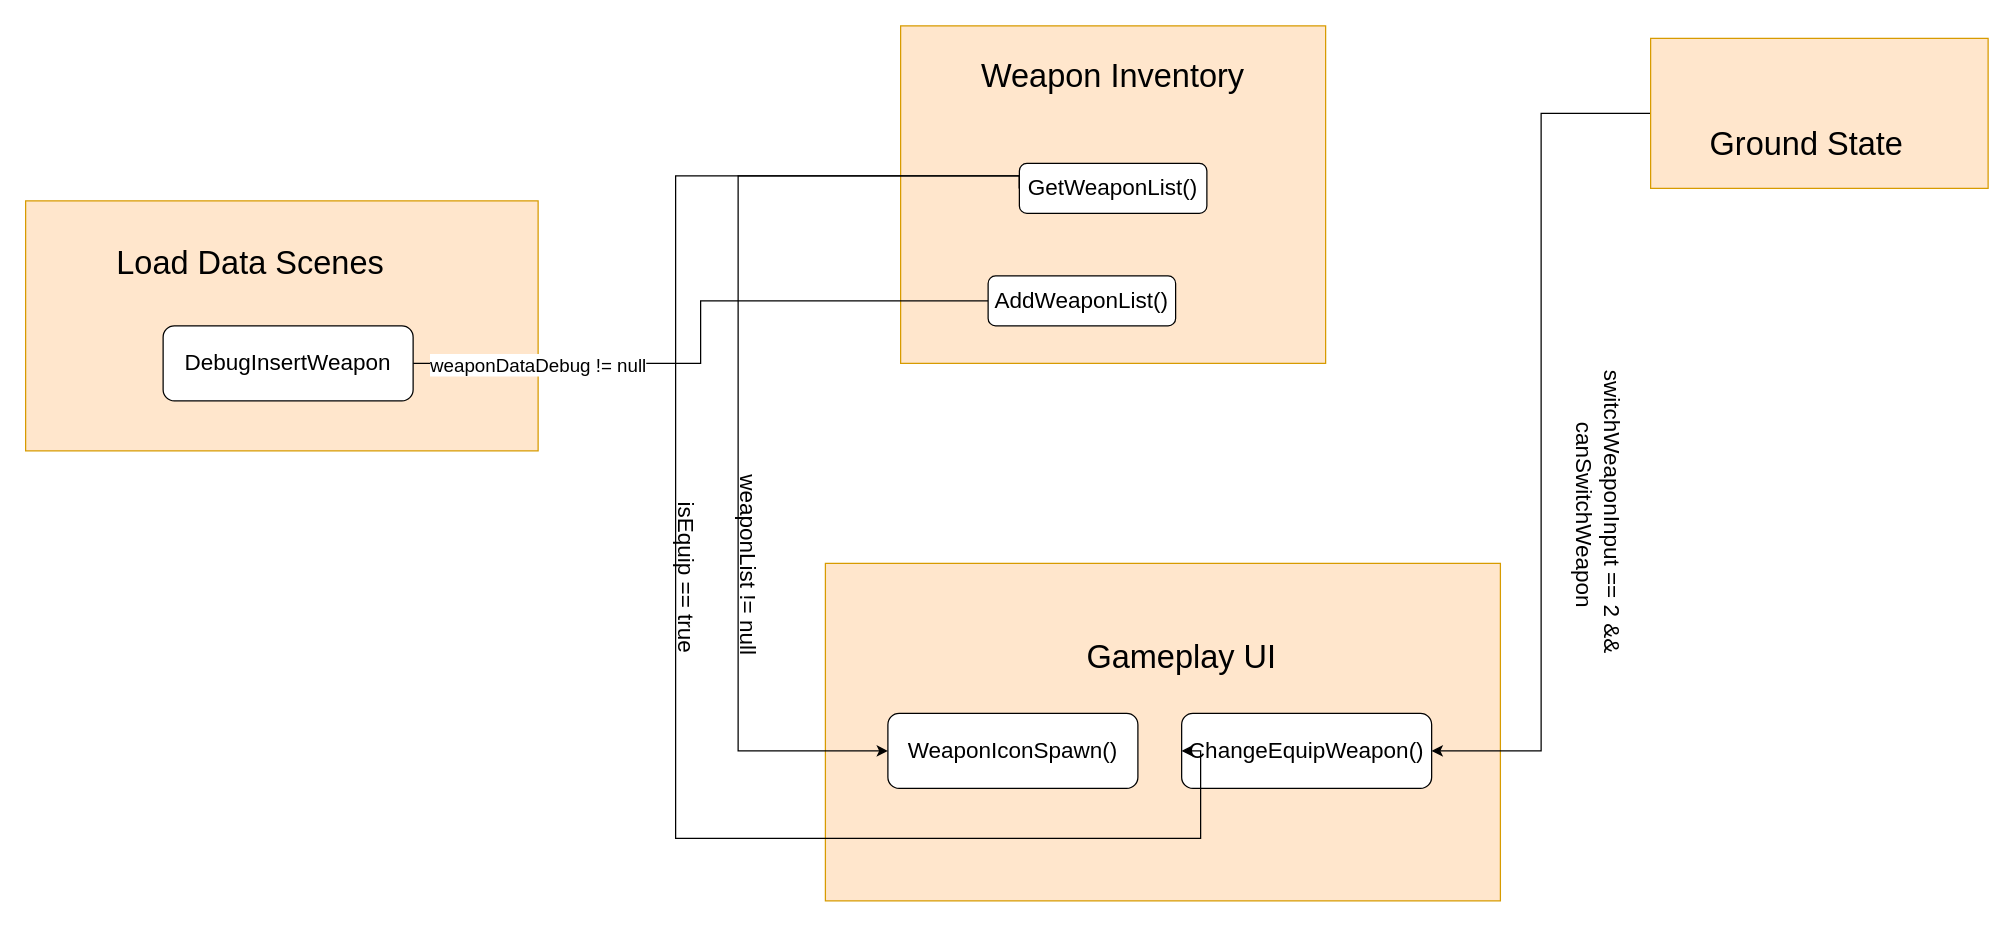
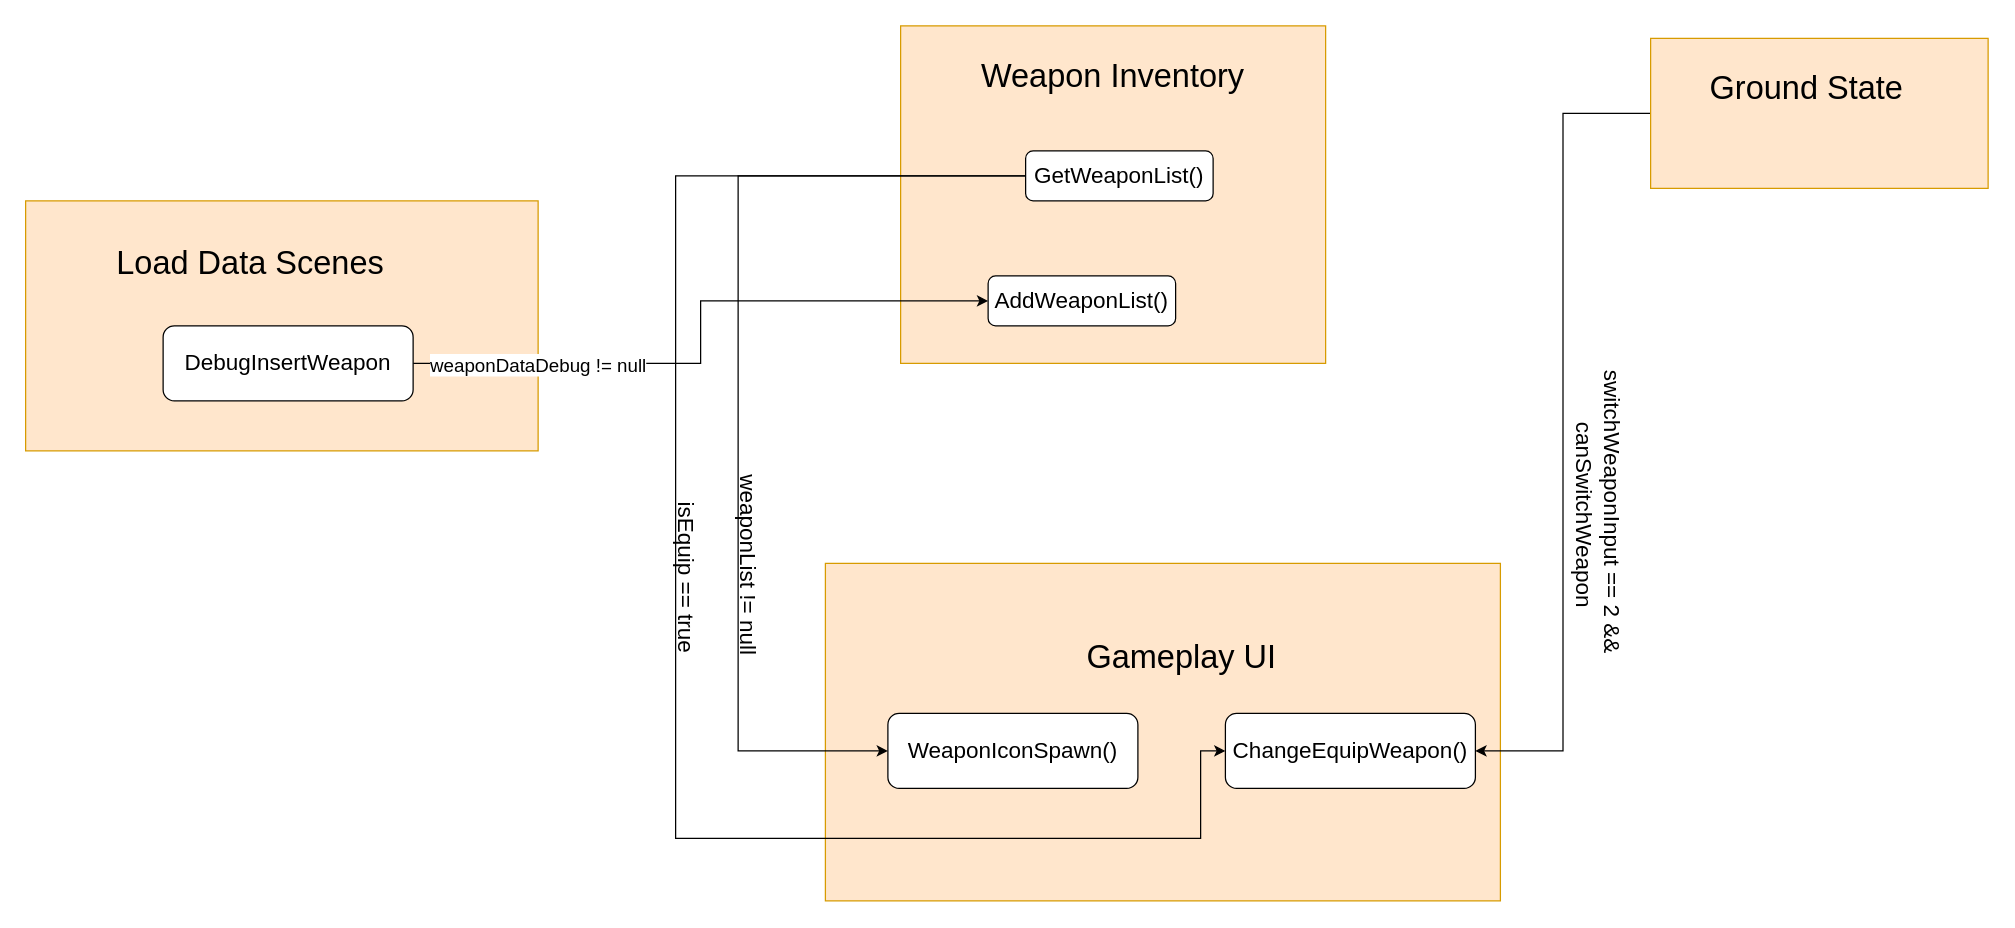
  <mxCell id="0" />
  <mxCell id="1" parent="0" />
  <mxCell id="2" value="" style="rounded=0;whiteSpace=wrap;html=1;fillColor=#ffe6cc;strokeColor=#d79b00;" vertex="1" parent="1"><mxGeometry x="720" y="20" width="340" height="270" as="geometry" /></mxCell>
  <mxCell id="3" value="Weapon Inventory" style="text;html=1;strokeColor=none;fillColor=none;align=center;verticalAlign=middle;whiteSpace=wrap;rounded=0;fontSize=26;" vertex="1" parent="1"><mxGeometry x="740" y="30" width="300" height="60" as="geometry" /></mxCell>
- <mxCell id="4" value="GetWeaponList()" style="rounded=1;whiteSpace=wrap;html=1;fontSize=18;" vertex="1" parent="1"><mxGeometry x="815" y="130" width="150" height="40" as="geometry" /></mxCell>
+ <mxCell id="4" value="GetWeaponList()" style="rounded=1;whiteSpace=wrap;html=1;fontSize=18;" vertex="1" parent="1"><mxGeometry x="820" y="120" width="150" height="40" as="geometry" /></mxCell>
  <mxCell id="5" value="" style="rounded=0;whiteSpace=wrap;html=1;fillColor=#ffe6cc;strokeColor=#d79b00;" vertex="1" parent="1"><mxGeometry x="659.82" y="450" width="540" height="270" as="geometry" /></mxCell>
  <mxCell id="6" value="Gameplay UI" style="text;html=1;strokeColor=none;fillColor=none;align=center;verticalAlign=middle;whiteSpace=wrap;rounded=0;fontSize=26;" vertex="1" parent="1"><mxGeometry x="794.82" y="495" width="300" height="60" as="geometry" /></mxCell>
  <mxCell id="7" value="" style="rounded=0;whiteSpace=wrap;html=1;fillColor=#ffe6cc;strokeColor=#d79b00;" vertex="1" parent="1"><mxGeometry x="20" y="160" width="410" height="200" as="geometry" /></mxCell>
  <mxCell id="8" value="Load Data Scenes" style="text;html=1;strokeColor=none;fillColor=none;align=center;verticalAlign=middle;whiteSpace=wrap;rounded=0;fontSize=26;" vertex="1" parent="1"><mxGeometry x="50" y="180" width="300" height="60" as="geometry" /></mxCell>
- <mxCell id="9" style="edgeStyle=orthogonalEdgeStyle;rounded=0;orthogonalLoop=1;jettySize=auto;html=1;exitX=1;exitY=0.5;exitDx=0;exitDy=0;entryX=0;entryY=0.5;entryDx=0;entryDy=0;fontSize=18;endArrow=none;" edge="1" parent="1" source="14" target="15"><mxGeometry relative="1" as="geometry" /></mxCell>
+ <mxCell id="9" style="edgeStyle=orthogonalEdgeStyle;rounded=0;orthogonalLoop=1;jettySize=auto;html=1;exitX=1;exitY=0.5;exitDx=0;exitDy=0;entryX=0;entryY=0.5;entryDx=0;entryDy=0;fontSize=18;" edge="1" parent="1" source="14" target="15"><mxGeometry relative="1" as="geometry" /></mxCell>
  <mxCell id="10" value="weaponDataDebug != null" style="edgeLabel;html=1;align=center;verticalAlign=middle;resizable=0;points=[];fontSize=15;" vertex="1" connectable="0" parent="9"><mxGeometry x="0.402" y="-2" relative="1" as="geometry"><mxPoint x="-209" y="48" as="offset" /></mxGeometry></mxCell>
  <mxCell id="11" value="switchWeaponInput == 2 &amp;amp;&amp;amp;&amp;nbsp;&lt;br&gt;canSwitchWeapon" style="edgeLabel;html=1;align=center;verticalAlign=middle;resizable=0;points=[];fontSize=18;rotation=90;" vertex="1" connectable="0" parent="9"><mxGeometry x="0.402" y="-2" relative="1" as="geometry"><mxPoint x="641" y="168" as="offset" /></mxGeometry></mxCell>
  <mxCell id="12" value="weaponList != null" style="edgeLabel;html=1;align=center;verticalAlign=middle;resizable=0;points=[];fontSize=18;rotation=90;" vertex="1" connectable="0" parent="9"><mxGeometry x="0.402" y="-2" relative="1" as="geometry"><mxPoint x="-39" y="208" as="offset" /></mxGeometry></mxCell>
  <mxCell id="13" value="isEquip == true" style="edgeLabel;html=1;align=center;verticalAlign=middle;resizable=0;points=[];fontSize=18;rotation=90;" vertex="1" connectable="0" parent="9"><mxGeometry x="0.402" y="-2" relative="1" as="geometry"><mxPoint x="-89" y="218" as="offset" /></mxGeometry></mxCell>
  <mxCell id="14" value="DebugInsertWeapon" style="rounded=1;whiteSpace=wrap;html=1;fontSize=18;" vertex="1" parent="1"><mxGeometry x="130" y="260" width="200" height="60" as="geometry" /></mxCell>
  <mxCell id="15" value="AddWeaponList()" style="rounded=1;whiteSpace=wrap;html=1;fontSize=18;" vertex="1" parent="1"><mxGeometry x="790" y="220" width="150" height="40" as="geometry" /></mxCell>
- <mxCell id="16" value="ChangeEquipWeapon()" style="rounded=1;whiteSpace=wrap;html=1;fontSize=18;" vertex="1" parent="1"><mxGeometry x="944.82" y="570" width="200" height="60" as="geometry" /></mxCell>
+ <mxCell id="16" value="ChangeEquipWeapon()" style="rounded=1;whiteSpace=wrap;html=1;fontSize=18;" vertex="1" parent="1"><mxGeometry x="979.82" y="570" width="200" height="60" as="geometry" /></mxCell>
  <mxCell id="17" style="edgeStyle=orthogonalEdgeStyle;rounded=0;orthogonalLoop=1;jettySize=auto;html=1;exitX=0;exitY=0.5;exitDx=0;exitDy=0;entryX=1;entryY=0.5;entryDx=0;entryDy=0;fontSize=15;" edge="1" parent="1" source="18" target="16"><mxGeometry relative="1" as="geometry" /></mxCell>
  <mxCell id="18" value="" style="rounded=0;whiteSpace=wrap;html=1;fillColor=#ffe6cc;strokeColor=#d79b00;" vertex="1" parent="1"><mxGeometry x="1320" y="30" width="270" height="120" as="geometry" /></mxCell>
- <mxCell id="19" value="Ground State" style="text;html=1;strokeColor=none;fillColor=none;align=center;verticalAlign=middle;whiteSpace=wrap;rounded=0;fontSize=26;" vertex="1" parent="1"><mxGeometry x="1330" y="85" width="230" height="60" as="geometry" /></mxCell>
+ <mxCell id="19" value="Ground State" style="text;html=1;strokeColor=none;fillColor=none;align=center;verticalAlign=middle;whiteSpace=wrap;rounded=0;fontSize=26;" vertex="1" parent="1"><mxGeometry x="1330" y="40" width="230" height="60" as="geometry" /></mxCell>
  <mxCell id="20" value="WeaponIconSpawn()" style="rounded=1;whiteSpace=wrap;html=1;fontSize=18;" vertex="1" parent="1"><mxGeometry x="709.82" y="570" width="200" height="60" as="geometry" /></mxCell>
  <mxCell id="21" style="edgeStyle=orthogonalEdgeStyle;rounded=0;orthogonalLoop=1;jettySize=auto;html=1;exitX=0;exitY=0.5;exitDx=0;exitDy=0;entryX=0;entryY=0.5;entryDx=0;entryDy=0;fontSize=15;" edge="1" parent="1" source="4" target="20"><mxGeometry relative="1" as="geometry"><Array as="points"><mxPoint x="590" y="140" /><mxPoint x="590" y="600" /></Array></mxGeometry></mxCell>
  <mxCell id="22" style="edgeStyle=orthogonalEdgeStyle;rounded=0;orthogonalLoop=1;jettySize=auto;html=1;exitX=0;exitY=0.5;exitDx=0;exitDy=0;entryX=0;entryY=0.5;entryDx=0;entryDy=0;fontSize=15;" edge="1" parent="1" source="4" target="16"><mxGeometry relative="1" as="geometry"><Array as="points"><mxPoint x="540" y="140" /><mxPoint x="540" y="670" /><mxPoint x="960" y="670" /><mxPoint x="960" y="600" /></Array></mxGeometry></mxCell>
